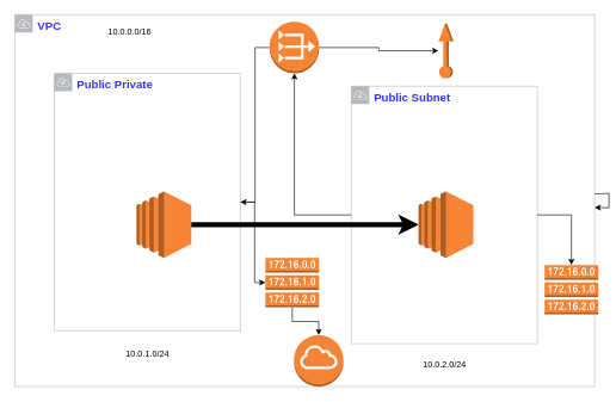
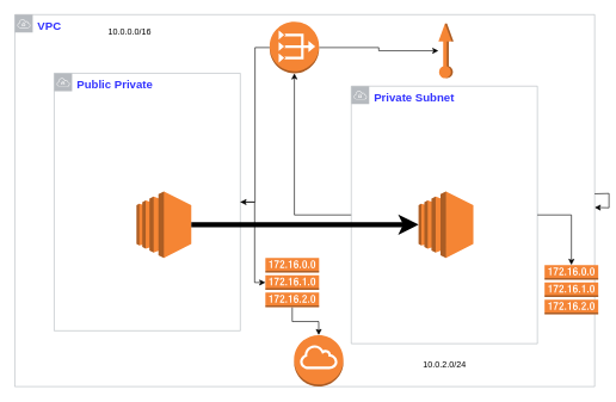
  <mxCell id="0" />
  <mxCell id="1" parent="0" />
  <mxCell id="2" value="&lt;font color=&quot;#3333ff&quot; style=&quot;font-size: 16px;&quot;&gt;&lt;b&gt;VPC&lt;/b&gt;&lt;/font&gt;" style="sketch=0;outlineConnect=0;gradientColor=none;html=1;whiteSpace=wrap;fontSize=12;fontStyle=0;shape=mxgraph.aws4.group;grIcon=mxgraph.aws4.group_vpc;strokeColor=#B6BABF;fillColor=none;verticalAlign=top;align=left;spacingLeft=30;fontColor=#B6BABF;dashed=0;" vertex="1" parent="1"><mxGeometry x="20" y="20" width="810" height="520" as="geometry" /></mxCell>
  <mxCell id="3" value="&lt;font color=&quot;#3333ff&quot; style=&quot;font-size: 16px;&quot;&gt;&lt;b&gt;Public Private&lt;/b&gt;&lt;/font&gt;" style="sketch=0;outlineConnect=0;gradientColor=none;html=1;whiteSpace=wrap;fontSize=12;fontStyle=0;shape=mxgraph.aws4.group;grIcon=mxgraph.aws4.group_vpc;strokeColor=#B6BABF;fillColor=none;verticalAlign=top;align=left;spacingLeft=30;fontColor=#B6BABF;dashed=0;" vertex="1" parent="1"><mxGeometry x="75" y="102" width="260" height="360" as="geometry" /></mxCell>
  <mxCell id="4" style="edgeStyle=orthogonalEdgeStyle;rounded=0;orthogonalLoop=1;jettySize=auto;html=1;" edge="1" parent="1" source="5" target="8"><mxGeometry relative="1" as="geometry" /></mxCell>
- <mxCell id="5" value="&lt;b&gt;&lt;font color=&quot;#3333ff&quot; style=&quot;font-size: 16px;&quot;&gt;Public Subnet&lt;/font&gt;&lt;/b&gt;" style="sketch=0;outlineConnect=0;gradientColor=none;html=1;whiteSpace=wrap;fontSize=12;fontStyle=0;shape=mxgraph.aws4.group;grIcon=mxgraph.aws4.group_vpc;strokeColor=#B6BABF;fillColor=none;verticalAlign=top;align=left;spacingLeft=30;fontColor=#B6BABF;dashed=0;" vertex="1" parent="1"><mxGeometry x="490" y="120" width="260" height="360" as="geometry" /></mxCell>
+ <mxCell id="5" value="&lt;b&gt;&lt;font color=&quot;#3333ff&quot; style=&quot;font-size: 16px;&quot;&gt;Private Subnet&lt;/font&gt;&lt;/b&gt;" style="sketch=0;outlineConnect=0;gradientColor=none;html=1;whiteSpace=wrap;fontSize=12;fontStyle=0;shape=mxgraph.aws4.group;grIcon=mxgraph.aws4.group_vpc;strokeColor=#B6BABF;fillColor=none;verticalAlign=top;align=left;spacingLeft=30;fontColor=#B6BABF;dashed=0;" vertex="1" parent="1"><mxGeometry x="490" y="120" width="260" height="360" as="geometry" /></mxCell>
  <mxCell id="6" style="edgeStyle=orthogonalEdgeStyle;rounded=0;orthogonalLoop=1;jettySize=auto;html=1;" edge="1" parent="1" source="8" target="3"><mxGeometry relative="1" as="geometry" /></mxCell>
  <mxCell id="7" style="edgeStyle=orthogonalEdgeStyle;rounded=0;orthogonalLoop=1;jettySize=auto;html=1;" edge="1" parent="1" source="8" target="18"><mxGeometry relative="1" as="geometry" /></mxCell>
  <mxCell id="8" value="" style="outlineConnect=0;dashed=0;verticalLabelPosition=bottom;verticalAlign=top;align=center;html=1;shape=mxgraph.aws3.vpc_nat_gateway;fillColor=#F58534;gradientColor=none;" vertex="1" parent="1"><mxGeometry x="376" y="30" width="69" height="72" as="geometry" /></mxCell>
  <mxCell id="9" style="edgeStyle=orthogonalEdgeStyle;rounded=0;orthogonalLoop=1;jettySize=auto;html=1;" edge="1" parent="1" source="10" target="12"><mxGeometry relative="1" as="geometry" /></mxCell>
  <mxCell id="10" value="" style="outlineConnect=0;dashed=0;verticalLabelPosition=bottom;verticalAlign=top;align=center;html=1;shape=mxgraph.aws3.route_table;fillColor=#F58536;gradientColor=none;" vertex="1" parent="1"><mxGeometry x="370" y="360" width="75" height="69" as="geometry" /></mxCell>
  <mxCell id="11" value="" style="outlineConnect=0;dashed=0;verticalLabelPosition=bottom;verticalAlign=top;align=center;html=1;shape=mxgraph.aws3.route_table;fillColor=#F58536;gradientColor=none;" vertex="1" parent="1"><mxGeometry x="760" y="370" width="75" height="69" as="geometry" /></mxCell>
  <mxCell id="12" value="" style="outlineConnect=0;dashed=0;verticalLabelPosition=bottom;verticalAlign=top;align=center;html=1;shape=mxgraph.aws3.internet_gateway;fillColor=#F58536;gradientColor=none;" vertex="1" parent="1"><mxGeometry x="410" y="468" width="69" height="72" as="geometry" /></mxCell>
- <mxCell id="13" value="10.0.1.0/24" style="text;html=1;align=center;verticalAlign=middle;resizable=0;points=[];autosize=1;strokeColor=none;fillColor=none;" vertex="1" parent="1"><mxGeometry x="165" y="480" width="80" height="30" as="geometry" /></mxCell>
  <mxCell id="14" value="10.0.2.0/24" style="text;html=1;align=center;verticalAlign=middle;resizable=0;points=[];autosize=1;strokeColor=none;fillColor=none;" vertex="1" parent="1"><mxGeometry x="580" y="495" width="80" height="30" as="geometry" /></mxCell>
  <mxCell id="15" value="10.0.0.0/16" style="text;html=1;align=center;verticalAlign=middle;resizable=0;points=[];autosize=1;strokeColor=none;fillColor=none;" vertex="1" parent="1"><mxGeometry x="140" y="30" width="80" height="30" as="geometry" /></mxCell>
  <mxCell id="16" value="" style="outlineConnect=0;dashed=0;verticalLabelPosition=bottom;verticalAlign=top;align=center;html=1;shape=mxgraph.aws3.ec2;fillColor=#F58534;gradientColor=none;" vertex="1" parent="1"><mxGeometry x="190" y="267" width="76.5" height="93" as="geometry" /></mxCell>
  <mxCell id="17" value="" style="outlineConnect=0;dashed=0;verticalLabelPosition=bottom;verticalAlign=top;align=center;html=1;shape=mxgraph.aws3.ec2;fillColor=#F58534;gradientColor=none;" vertex="1" parent="1"><mxGeometry x="584" y="267" width="76.5" height="93" as="geometry" /></mxCell>
  <mxCell id="18" value="" style="outlineConnect=0;dashed=0;verticalLabelPosition=bottom;verticalAlign=top;align=center;html=1;shape=mxgraph.aws3.elastic_ip;fillColor=#F58534;gradientColor=none;rotation=-90;" vertex="1" parent="1"><mxGeometry x="584" y="60" width="76.5" height="21" as="geometry" /></mxCell>
  <mxCell id="19" value="" style="endArrow=classic;html=1;rounded=0;strokeWidth=7;" edge="1" parent="1" source="16" target="17"><mxGeometry width="50" height="50" relative="1" as="geometry"><mxPoint x="335" y="360" as="sourcePoint" /><mxPoint x="385" y="310" as="targetPoint" /></mxGeometry></mxCell>
  <mxCell id="20" value="" style="endArrow=classic;html=1;rounded=0;" edge="1" parent="1" source="2" target="2"><mxGeometry width="50" height="50" relative="1" as="geometry"><mxPoint x="410" y="410" as="sourcePoint" /><mxPoint x="460" y="360" as="targetPoint" /></mxGeometry></mxCell>
  <mxCell id="21" style="edgeStyle=orthogonalEdgeStyle;rounded=0;orthogonalLoop=1;jettySize=auto;html=1;entryX=0;entryY=0.5;entryDx=0;entryDy=0;entryPerimeter=0;" edge="1" parent="1" source="3" target="10"><mxGeometry relative="1" as="geometry" /></mxCell>
  <mxCell id="22" style="edgeStyle=orthogonalEdgeStyle;rounded=0;orthogonalLoop=1;jettySize=auto;html=1;entryX=0.5;entryY=0;entryDx=0;entryDy=0;entryPerimeter=0;" edge="1" parent="1" source="5" target="11"><mxGeometry relative="1" as="geometry" /></mxCell>
